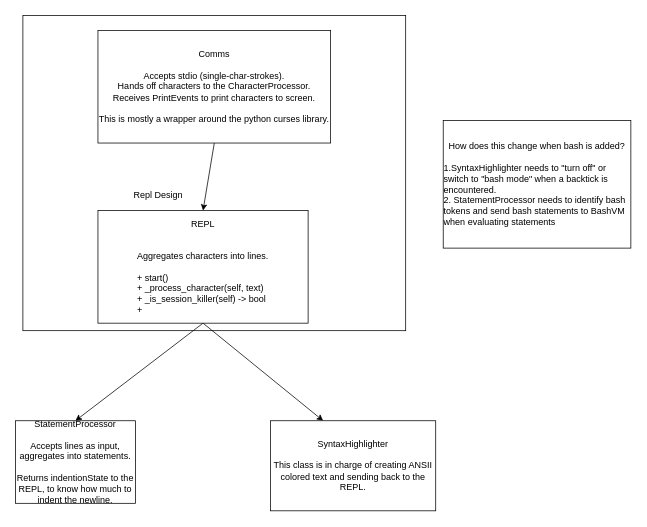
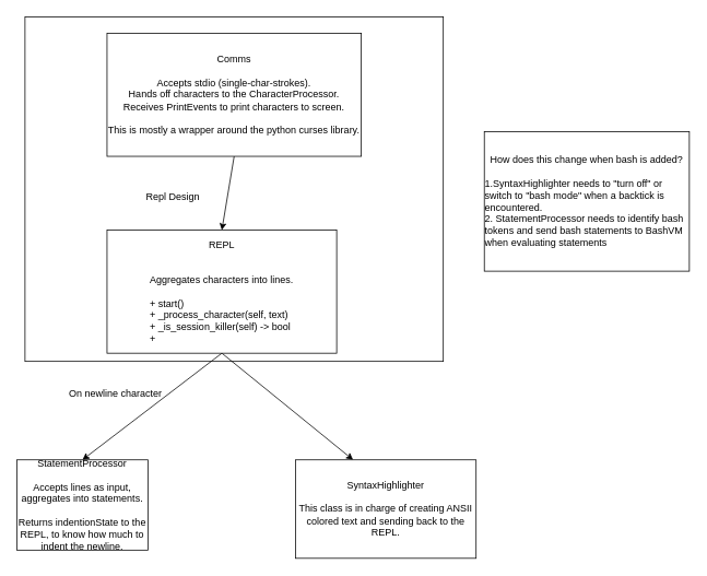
  <mxCell id="0" />
  <mxCell id="1" parent="0" />
  <mxCell id="2" value="" style="whiteSpace=wrap;html=1;" vertex="1" parent="1"><mxGeometry x="30" y="20" width="510" height="420" as="geometry" /></mxCell>
- <mxCell id="3" value="Repl Design&lt;br&gt;" style="text;html=1;align=center;verticalAlign=middle;resizable=0;points=[];autosize=1;strokeColor=none;" vertex="1" parent="1"><mxGeometry x="170" y="250" width="80" height="20" as="geometry" /></mxCell>
+ <mxCell id="3" value="Repl Design&lt;br&gt;" style="text;html=1;align=center;verticalAlign=middle;resizable=0;points=[];autosize=1;strokeColor=none;" vertex="1" parent="1"><mxGeometry x="170" y="230" width="80" height="20" as="geometry" /></mxCell>
  <mxCell id="4" style="edgeStyle=none;html=1;exitX=0.5;exitY=1;exitDx=0;exitDy=0;entryX=0.5;entryY=0;entryDx=0;entryDy=0;" edge="1" parent="1" source="6" target="7"><mxGeometry relative="1" as="geometry" /></mxCell>
  <mxCell id="5" style="edgeStyle=none;html=1;exitX=0.5;exitY=1;exitDx=0;exitDy=0;" edge="1" parent="1" source="6"><mxGeometry relative="1" as="geometry"><mxPoint x="430" y="560" as="targetPoint" /></mxGeometry></mxCell>
  <mxCell id="6" value="REPL&lt;br&gt;&lt;br&gt;&lt;br&gt;Aggregates characters into lines.&lt;br&gt;&lt;br&gt;&lt;div style=&quot;text-align: left&quot;&gt;+ start()&lt;/div&gt;&lt;div style=&quot;text-align: left&quot;&gt;+ _process_character(self, text)&lt;/div&gt;&lt;div style=&quot;text-align: left&quot;&gt;+ _is_session_killer(self) -&amp;gt; bool&lt;/div&gt;&lt;div style=&quot;text-align: left&quot;&gt;+&amp;nbsp;&lt;/div&gt;" style="whiteSpace=wrap;html=1;" vertex="1" parent="1"><mxGeometry x="130" y="280" width="280" height="150" as="geometry" /></mxCell>
  <mxCell id="7" value="StatementProcessor&lt;br&gt;&lt;br&gt;Accepts lines as input, aggregates into statements.&lt;br&gt;&lt;br&gt;Returns indentionState to the REPL, to know how much to indent the newline." style="whiteSpace=wrap;html=1;" vertex="1" parent="1"><mxGeometry x="20" y="560" width="160" height="110" as="geometry" /></mxCell>
+ <mxCell id="8" value="On newline character" style="text;html=1;align=center;verticalAlign=middle;resizable=0;points=[];autosize=1;strokeColor=none;" vertex="1" parent="1"><mxGeometry x="75" y="470" width="130" height="20" as="geometry" /></mxCell>
  <mxCell id="9" value="SyntaxHighlighter&lt;br&gt;&lt;br&gt;This class is in charge of creating ANSII colored text and sending back to the REPL." style="whiteSpace=wrap;html=1;" vertex="1" parent="1"><mxGeometry x="360" y="560" width="220" height="120" as="geometry" /></mxCell>
  <mxCell id="10" style="edgeStyle=none;html=1;exitX=0.5;exitY=1;exitDx=0;exitDy=0;entryX=0.5;entryY=0;entryDx=0;entryDy=0;" edge="1" parent="1" source="11" target="6"><mxGeometry relative="1" as="geometry" /></mxCell>
  <mxCell id="11" value="Comms&lt;br&gt;&lt;br&gt;Accepts stdio (single-char-strokes).&lt;br&gt;Hands off characters to the CharacterProcessor.&lt;br&gt;Receives PrintEvents to print characters to screen.&lt;br&gt;&lt;br&gt;This is mostly a wrapper around the python curses library.&lt;br&gt;" style="whiteSpace=wrap;html=1;" vertex="1" parent="1"><mxGeometry x="130" y="40" width="310" height="150" as="geometry" /></mxCell>
  <mxCell id="12" value="How does this change when bash is added?&lt;br&gt;&lt;br&gt;&lt;div style=&quot;text-align: left&quot;&gt;&lt;span&gt;1.SyntaxHighlighter needs to &quot;turn off&quot; or switch to &quot;bash mode&quot; when a backtick is encountered.&lt;/span&gt;&lt;/div&gt;&lt;div style=&quot;text-align: left&quot;&gt;&lt;span&gt;2. StatementProcessor needs to identify bash tokens and send bash statements to BashVM when evaluating statements&lt;/span&gt;&lt;/div&gt;" style="whiteSpace=wrap;html=1;" vertex="1" parent="1"><mxGeometry x="590" y="160" width="250" height="170" as="geometry" /></mxCell>
